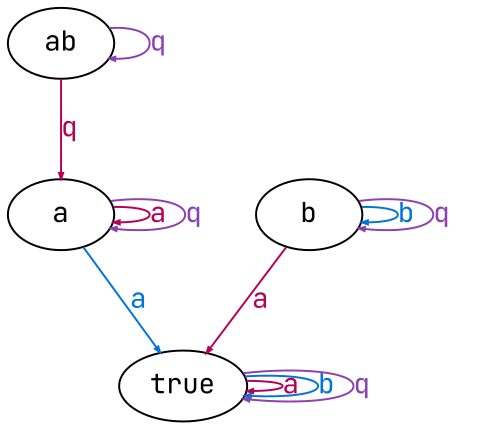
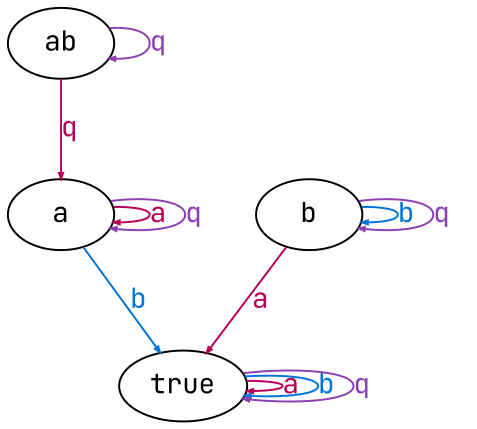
  digraph {
    fontname="JetBrains Mono"
    node [fontname="JetBrains Mono"]
    edge [arrowsize=0.3 color="#8b41b1" fontcolor="#8b41b1" fontname="JetBrains Mono"]
    ab
    a
    true
    b
    ab -> ab [label=q]
    ab -> a [color="#b60157" fontcolor="#b60157" label=q]
    a -> a [color="#b60157" fontcolor="#b60157" label=a]
    a -> a [label=q]
-   a -> true [color="#0074d9" fontcolor="#0074d9" label=a]
+   a -> true [color="#0074d9" fontcolor="#0074d9" label=b]
    true -> true [color="#b60157" fontcolor="#b60157" label=a]
    true -> true [color="#0074d9" fontcolor="#0074d9" label=b]
    true -> true [label=q]
    b -> true [color="#b60157" fontcolor="#b60157" label=a]
    b -> b [color="#0074d9" fontcolor="#0074d9" label=b]
    b -> b [label=q]
  }
